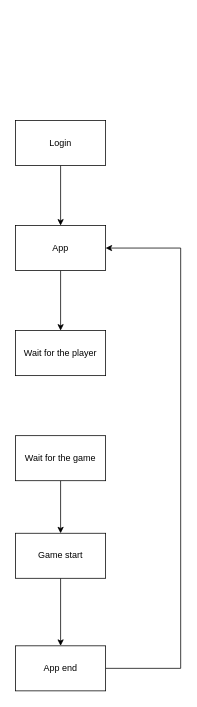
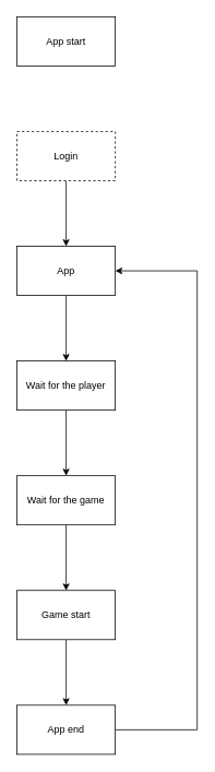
  <mxCell id="0" />
  <mxCell id="1" parent="0" />
+ <mxCell id="2" value="App start" style="rounded=0;whiteSpace=wrap;html=1;" vertex="1" parent="1"><mxGeometry x="20" y="20" width="120" height="60" as="geometry" /></mxCell>
  <mxCell id="3" value="" style="edgeStyle=orthogonalEdgeStyle;rounded=0;orthogonalLoop=1;jettySize=auto;html=1;" edge="1" parent="1" source="4" target="6"><mxGeometry relative="1" as="geometry" /></mxCell>
- <mxCell id="4" value="Login" style="rounded=0;whiteSpace=wrap;html=1;" vertex="1" parent="1"><mxGeometry x="20" y="160" width="120" height="60" as="geometry" /></mxCell>
+ <mxCell id="4" value="Login" style="rounded=0;whiteSpace=wrap;html=1;dashed=1;" vertex="1" parent="1"><mxGeometry x="20" y="160" width="120" height="60" as="geometry" /></mxCell>
  <mxCell id="5" value="" style="edgeStyle=orthogonalEdgeStyle;rounded=0;orthogonalLoop=1;jettySize=auto;html=1;" edge="1" parent="1" source="6" target="8"><mxGeometry relative="1" as="geometry" /></mxCell>
  <mxCell id="6" value="App" style="rounded=0;whiteSpace=wrap;html=1;" vertex="1" parent="1"><mxGeometry x="20" y="300" width="120" height="60" as="geometry" /></mxCell>
+ <mxCell id="7" value="" style="edgeStyle=orthogonalEdgeStyle;rounded=0;orthogonalLoop=1;jettySize=auto;html=1;" edge="1" parent="1" source="8" target="10"><mxGeometry relative="1" as="geometry" /></mxCell>
  <mxCell id="8" value="Wait for the player" style="rounded=0;whiteSpace=wrap;html=1;" vertex="1" parent="1"><mxGeometry x="20" y="440" width="120" height="60" as="geometry" /></mxCell>
  <mxCell id="9" value="" style="edgeStyle=orthogonalEdgeStyle;rounded=0;orthogonalLoop=1;jettySize=auto;html=1;" edge="1" parent="1" source="10" target="12"><mxGeometry relative="1" as="geometry" /></mxCell>
  <mxCell id="10" value="Wait for the game" style="rounded=0;whiteSpace=wrap;html=1;" vertex="1" parent="1"><mxGeometry x="20" y="580" width="120" height="60" as="geometry" /></mxCell>
  <mxCell id="11" value="" style="edgeStyle=orthogonalEdgeStyle;rounded=0;orthogonalLoop=1;jettySize=auto;html=1;" edge="1" parent="1" source="12" target="14"><mxGeometry relative="1" as="geometry" /></mxCell>
- <mxCell id="12" value="Game start" style="rounded=0;whiteSpace=wrap;html=1;" vertex="1" parent="1"><mxGeometry x="20" y="710" width="120" height="60" as="geometry" /></mxCell>
+ <mxCell id="12" value="Game start" style="rounded=0;whiteSpace=wrap;html=1;" vertex="1" parent="1"><mxGeometry x="20" y="720" width="120" height="60" as="geometry" /></mxCell>
  <mxCell id="13" style="edgeStyle=orthogonalEdgeStyle;rounded=0;orthogonalLoop=1;jettySize=auto;html=1;entryX=1;entryY=0.5;entryDx=0;entryDy=0;" edge="1" parent="1" source="14" target="6"><mxGeometry relative="1" as="geometry"><Array as="points"><mxPoint x="240" y="890" /><mxPoint x="240" y="330" /></Array></mxGeometry></mxCell>
  <mxCell id="14" value="App end" style="rounded=0;whiteSpace=wrap;html=1;" vertex="1" parent="1"><mxGeometry x="20" y="860" width="120" height="60" as="geometry" /></mxCell>
